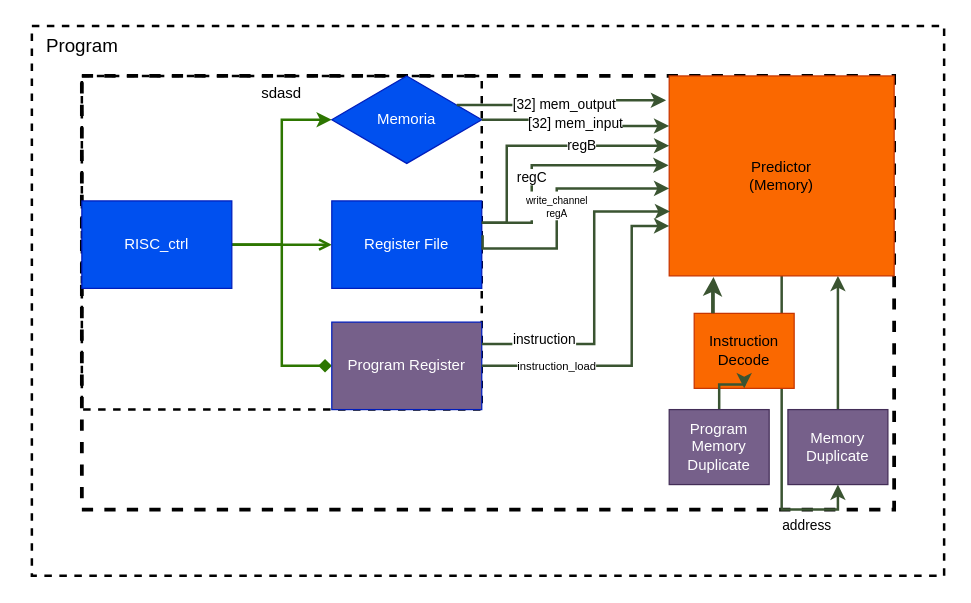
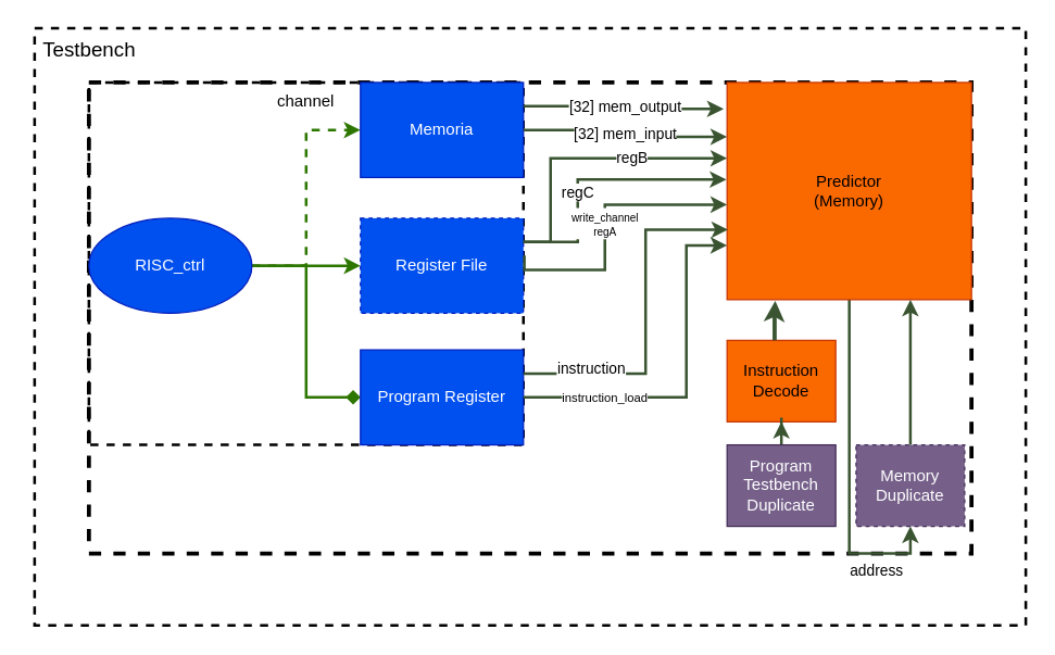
  <mxCell id="0" />
  <mxCell id="1" parent="0" />
  <mxCell id="2" value="" style="group;strokeColor=#000000;dashed=1;strokeWidth=2;" vertex="1" connectable="0" parent="1"><mxGeometry x="25" y="20" width="730" height="440" as="geometry" /></mxCell>
  <mxCell id="3" value="" style="group;strokeColor=default;dashed=1;strokeWidth=3;container=0;" vertex="1" connectable="0" parent="2"><mxGeometry x="40" y="40" width="650" height="347" as="geometry" /></mxCell>
- <mxCell id="4" value="sdasd" style="group;fillColor=none;strokeColor=#000000;dashed=1;perimeterSpacing=2;strokeWidth=2;rounded=0;" vertex="1" connectable="0" parent="2"><mxGeometry x="40" y="40" width="320" height="267" as="geometry" /></mxCell>
- <mxCell id="5" style="edgeStyle=orthogonalEdgeStyle;rounded=0;orthogonalLoop=1;jettySize=auto;html=1;entryX=0;entryY=0.5;entryDx=0;entryDy=0;fillColor=#60a917;strokeColor=#2D7600;strokeWidth=2;endArrow=open;" edge="1" parent="4" source="8" target="10"><mxGeometry relative="1" as="geometry" /></mxCell>
- <mxCell id="6" style="edgeStyle=orthogonalEdgeStyle;rounded=0;orthogonalLoop=1;jettySize=auto;html=1;entryX=0;entryY=0.5;entryDx=0;entryDy=0;fillColor=#60a917;strokeColor=#2D7600;strokeWidth=2;" edge="1" parent="4" source="8" target="9"><mxGeometry relative="1" as="geometry" /></mxCell>
+ <mxCell id="4" value="channel" style="group;fillColor=none;strokeColor=#000000;dashed=1;perimeterSpacing=2;strokeWidth=2;rounded=0;" vertex="1" connectable="0" parent="2"><mxGeometry x="40" y="40" width="320" height="267" as="geometry" /></mxCell>
+ <mxCell id="5" style="edgeStyle=orthogonalEdgeStyle;rounded=0;orthogonalLoop=1;jettySize=auto;html=1;entryX=0;entryY=0.5;entryDx=0;entryDy=0;fillColor=#60a917;strokeColor=#2D7600;strokeWidth=2;" edge="1" parent="4" source="8" target="10"><mxGeometry relative="1" as="geometry" /></mxCell>
+ <mxCell id="6" style="edgeStyle=orthogonalEdgeStyle;rounded=0;orthogonalLoop=1;jettySize=auto;html=1;entryX=0;entryY=0.5;entryDx=0;entryDy=0;fillColor=#60a917;strokeColor=#2D7600;strokeWidth=2;dashed=1;" edge="1" parent="4" source="8" target="9"><mxGeometry relative="1" as="geometry" /></mxCell>
  <mxCell id="7" style="edgeStyle=orthogonalEdgeStyle;rounded=0;orthogonalLoop=1;jettySize=auto;html=1;entryX=0;entryY=0.5;entryDx=0;entryDy=0;fillColor=#60a917;strokeColor=#2D7600;strokeWidth=2;endArrow=diamond;" edge="1" parent="4" source="8" target="11"><mxGeometry relative="1" as="geometry" /></mxCell>
- <mxCell id="8" value="RISC_ctrl" style="rounded=0;whiteSpace=wrap;html=1;fillColor=#0050ef;fontColor=#ffffff;strokeColor=#001DBC;" vertex="1" parent="4"><mxGeometry y="100" width="120" height="70" as="geometry" /></mxCell>
- <mxCell id="9" value="Memoria" style="rhombus;whiteSpace=wrap;html=1;fillColor=#0050ef;fontColor=#ffffff;strokeColor=#001DBC;" vertex="1" parent="4"><mxGeometry x="200" width="120" height="70" as="geometry" /></mxCell>
- <mxCell id="10" value="Register File" style="rounded=0;whiteSpace=wrap;html=1;fillColor=#0050ef;fontColor=#ffffff;strokeColor=#001DBC;" vertex="1" parent="4"><mxGeometry x="200" y="100" width="120" height="70" as="geometry" /></mxCell>
- <mxCell id="11" value="Program Register" style="rounded=0;whiteSpace=wrap;html=1;fillColor=#76608a;fontColor=#ffffff;strokeColor=#001DBC;" vertex="1" parent="4"><mxGeometry x="200" y="197" width="120" height="70" as="geometry" /></mxCell>
+ <mxCell id="8" value="RISC_ctrl" style="ellipse;whiteSpace=wrap;html=1;fillColor=#0050ef;fontColor=#ffffff;strokeColor=#001DBC;" vertex="1" parent="4"><mxGeometry y="100" width="120" height="70" as="geometry" /></mxCell>
+ <mxCell id="9" value="Memoria" style="rounded=0;whiteSpace=wrap;html=1;fillColor=#0050ef;fontColor=#ffffff;strokeColor=#001DBC;" vertex="1" parent="4"><mxGeometry x="200" width="120" height="70" as="geometry" /></mxCell>
+ <mxCell id="10" value="Register File" style="rounded=0;whiteSpace=wrap;html=1;fillColor=#0050ef;fontColor=#ffffff;strokeColor=#001DBC;dashed=1;" vertex="1" parent="4"><mxGeometry x="200" y="100" width="120" height="70" as="geometry" /></mxCell>
+ <mxCell id="11" value="Program Register" style="rounded=0;whiteSpace=wrap;html=1;fillColor=#0050ef;fontColor=#ffffff;strokeColor=#001DBC;" vertex="1" parent="4"><mxGeometry x="200" y="197" width="120" height="70" as="geometry" /></mxCell>
  <mxCell id="12" value="address" style="edgeStyle=orthogonalEdgeStyle;rounded=0;orthogonalLoop=1;jettySize=auto;html=1;entryX=0.5;entryY=1;entryDx=0;entryDy=0;fillColor=#6d8764;strokeColor=#3A5431;strokeWidth=2;" edge="1" parent="2" source="13" target="26"><mxGeometry x="0.642" y="-13" relative="1" as="geometry"><Array as="points"><mxPoint x="600" y="387" /><mxPoint x="645" y="387" /></Array><mxPoint as="offset" /></mxGeometry></mxCell>
  <mxCell id="13" value="Predictor&lt;div&gt;(Memory)&lt;/div&gt;" style="rounded=0;whiteSpace=wrap;html=1;fillColor=#fa6800;fontColor=#000000;strokeColor=#C73500;" vertex="1" parent="2"><mxGeometry x="510" y="40" width="180" height="160" as="geometry" /></mxCell>
  <mxCell id="14" value="[32] mem_output" style="edgeStyle=orthogonalEdgeStyle;rounded=0;orthogonalLoop=1;jettySize=auto;html=1;exitX=1;exitY=0.25;exitDx=0;exitDy=0;entryX=-0.014;entryY=0.122;entryDx=0;entryDy=0;entryPerimeter=0;fillColor=#6d8764;strokeColor=#3A5431;strokeWidth=2;" edge="1" parent="2" source="9" target="13"><mxGeometry relative="1" as="geometry" /></mxCell>
  <mxCell id="15" value="[32] mem_input" style="edgeStyle=orthogonalEdgeStyle;rounded=0;orthogonalLoop=1;jettySize=auto;html=1;exitX=1;exitY=0.5;exitDx=0;exitDy=0;entryX=0;entryY=0.25;entryDx=0;entryDy=0;fillColor=#6d8764;strokeColor=#3A5431;strokeWidth=2;" edge="1" parent="2" source="9" target="13"><mxGeometry relative="1" as="geometry" /></mxCell>
- <mxCell id="16" value="Instruction Decode" style="rounded=0;whiteSpace=wrap;html=1;fillColor=#fa6800;fontColor=#000000;strokeColor=#C73500;" vertex="1" parent="2"><mxGeometry x="530" y="230" width="80" height="60" as="geometry" /></mxCell>
+ <mxCell id="16" value="Instruction Decode" style="rounded=0;whiteSpace=wrap;html=1;fillColor=#fa6800;fontColor=#000000;strokeColor=#C73500;" vertex="1" parent="2"><mxGeometry x="510" y="230" width="80" height="60" as="geometry" /></mxCell>
  <mxCell id="17" style="edgeStyle=orthogonalEdgeStyle;rounded=0;orthogonalLoop=1;jettySize=auto;html=1;entryX=0.5;entryY=1;entryDx=0;entryDy=0;strokeWidth=2;fillColor=#6d8764;strokeColor=#3A5431;" edge="1" parent="2" source="18" target="16"><mxGeometry relative="1" as="geometry" /></mxCell>
- <mxCell id="18" value="Program Memory&lt;div&gt;Duplicate&lt;/div&gt;" style="rounded=0;whiteSpace=wrap;html=1;fillColor=#76608a;fontColor=#ffffff;strokeColor=#432D57;" vertex="1" parent="2"><mxGeometry x="510" y="307" width="80" height="60" as="geometry" /></mxCell>
+ <mxCell id="18" value="Program Testbench&lt;div&gt;Duplicate&lt;/div&gt;" style="rounded=0;whiteSpace=wrap;html=1;fillColor=#76608a;fontColor=#ffffff;strokeColor=#432D57;" vertex="1" parent="2"><mxGeometry x="510" y="307" width="80" height="60" as="geometry" /></mxCell>
  <mxCell id="19" style="edgeStyle=orthogonalEdgeStyle;rounded=0;orthogonalLoop=1;jettySize=auto;html=1;entryX=0.197;entryY=1.005;entryDx=0;entryDy=0;entryPerimeter=0;fillColor=#6d8764;strokeColor=#3A5431;strokeWidth=3;" edge="1" parent="2" source="16" target="13"><mxGeometry relative="1" as="geometry"><Array as="points"><mxPoint x="545" y="210" /><mxPoint x="545" y="210" /></Array></mxGeometry></mxCell>
  <mxCell id="20" value="regB" style="edgeStyle=orthogonalEdgeStyle;rounded=0;orthogonalLoop=1;jettySize=auto;html=1;exitX=1;exitY=0.25;exitDx=0;exitDy=0;entryX=0;entryY=0.349;entryDx=0;entryDy=0;strokeWidth=2;fillColor=#6d8764;strokeColor=#3A5431;entryPerimeter=0;" edge="1" parent="2" source="10" target="13"><mxGeometry x="0.339" relative="1" as="geometry"><Array as="points"><mxPoint x="380" y="157" /><mxPoint x="380" y="96" /></Array><mxPoint as="offset" /></mxGeometry></mxCell>
  <mxCell id="21" value="regC" style="edgeStyle=orthogonalEdgeStyle;rounded=0;orthogonalLoop=1;jettySize=auto;html=1;exitX=1;exitY=0.25;exitDx=0;exitDy=0;entryX=-0.003;entryY=0.447;entryDx=0;entryDy=0;entryPerimeter=0;strokeWidth=2;fillColor=#6d8764;strokeColor=#3A5431;" edge="1" parent="2" source="10" target="13"><mxGeometry x="-0.207" relative="1" as="geometry"><Array as="points"><mxPoint x="400" y="157" /><mxPoint x="400" y="111" /></Array><mxPoint as="offset" /></mxGeometry></mxCell>
  <mxCell id="22" value="&lt;font style=&quot;font-size: 8px;&quot;&gt;write_channel&lt;/font&gt;&lt;div style=&quot;font-size: 8px;&quot;&gt;regA&lt;/div&gt;" style="edgeStyle=orthogonalEdgeStyle;rounded=0;orthogonalLoop=1;jettySize=auto;html=1;exitX=1.006;exitY=0.392;exitDx=0;exitDy=0;fillColor=#6d8764;strokeColor=#3A5431;strokeWidth=2;exitPerimeter=0;" edge="1" parent="2" source="10"><mxGeometry relative="1" as="geometry"><mxPoint x="510" y="130" as="targetPoint" /><Array as="points"><mxPoint x="361" y="178" /><mxPoint x="420" y="178" /><mxPoint x="420" y="130" /></Array></mxGeometry></mxCell>
  <mxCell id="23" value="instruction" style="edgeStyle=orthogonalEdgeStyle;rounded=0;orthogonalLoop=1;jettySize=auto;html=1;exitX=1;exitY=0.25;exitDx=0;exitDy=0;entryX=0.004;entryY=0.678;entryDx=0;entryDy=0;entryPerimeter=0;fillColor=#6d8764;strokeColor=#3A5431;strokeWidth=2;" edge="1" parent="2" source="11" target="13"><mxGeometry x="-0.611" y="4" relative="1" as="geometry"><Array as="points"><mxPoint x="450" y="254" /><mxPoint x="450" y="148" /></Array><mxPoint as="offset" /></mxGeometry></mxCell>
  <mxCell id="24" value="&lt;font style=&quot;font-size: 9px;&quot;&gt;instruction_load&lt;/font&gt;" style="edgeStyle=orthogonalEdgeStyle;rounded=0;orthogonalLoop=1;jettySize=auto;html=1;exitX=1;exitY=0.5;exitDx=0;exitDy=0;entryX=0;entryY=0.75;entryDx=0;entryDy=0;fillColor=#6d8764;strokeColor=#3A5431;strokeWidth=2;" edge="1" parent="2" source="11" target="13"><mxGeometry x="-0.542" relative="1" as="geometry"><Array as="points"><mxPoint x="480" y="272" /><mxPoint x="480" y="160" /></Array><mxPoint as="offset" /></mxGeometry></mxCell>
  <mxCell id="25" style="edgeStyle=orthogonalEdgeStyle;rounded=0;orthogonalLoop=1;jettySize=auto;html=1;entryX=0.75;entryY=1;entryDx=0;entryDy=0;fillColor=#6d8764;strokeColor=#3A5431;strokeWidth=2;" edge="1" parent="2" source="26" target="13"><mxGeometry relative="1" as="geometry" /></mxCell>
- <mxCell id="26" value="Memory&lt;div&gt;Duplicate&lt;/div&gt;" style="rounded=0;whiteSpace=wrap;html=1;fillColor=#76608a;fontColor=#ffffff;strokeColor=#432D57;" vertex="1" parent="2"><mxGeometry x="605" y="307" width="80" height="60" as="geometry" /></mxCell>
+ <mxCell id="26" value="Memory&lt;div&gt;Duplicate&lt;/div&gt;" style="rounded=0;whiteSpace=wrap;html=1;fillColor=#76608a;fontColor=#ffffff;strokeColor=#432D57;dashed=1;" vertex="1" parent="2"><mxGeometry x="605" y="307" width="80" height="60" as="geometry" /></mxCell>
  <mxCell id="27" value="" style="rounded=0;whiteSpace=wrap;html=1;fillColor=none;strokeColor=none;" vertex="1" parent="2"><mxGeometry width="40" height="40" as="geometry" /></mxCell>
  <mxCell id="28" value="" style="rounded=0;whiteSpace=wrap;html=1;fillColor=none;strokeColor=none;" vertex="1" parent="2"><mxGeometry x="690" y="400" width="40" height="40" as="geometry" /></mxCell>
- <mxCell id="29" value="&lt;font style=&quot;font-size: 15px;&quot; color=&quot;#000000&quot;&gt;Program&lt;/font&gt;" style="text;html=1;align=center;verticalAlign=middle;resizable=0;points=[];autosize=1;strokeColor=none;fillColor=none;" vertex="1" parent="2"><mxGeometry x="-5" width="90" height="30" as="geometry" /></mxCell>
+ <mxCell id="29" value="&lt;font style=&quot;font-size: 15px;&quot; color=&quot;#000000&quot;&gt;Testbench&lt;/font&gt;" style="text;html=1;align=center;verticalAlign=middle;resizable=0;points=[];autosize=1;strokeColor=none;fillColor=none;" vertex="1" parent="2"><mxGeometry x="-5" width="90" height="30" as="geometry" /></mxCell>
